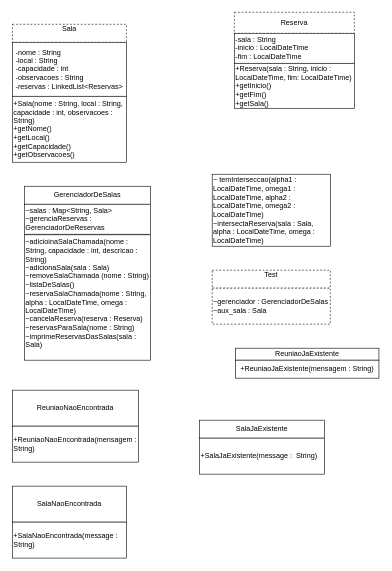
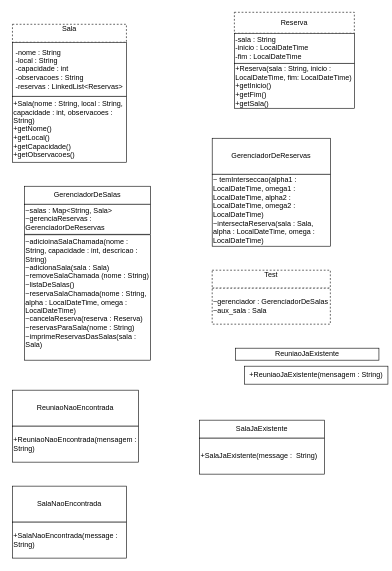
  <mxCell id="0" />
  <mxCell id="1" parent="0" />
  <mxCell id="2" value="&lt;div&gt;Sala&lt;/div&gt;&lt;div&gt;&lt;br&gt;&lt;/div&gt;" style="rounded=0;whiteSpace=wrap;html=1;dashed=1;" vertex="1" parent="1"><mxGeometry x="20" y="40" width="190" height="30" as="geometry" /></mxCell>
  <mxCell id="3" value="&lt;div align=&quot;left&quot;&gt;-nome : String&lt;/div&gt;&lt;div align=&quot;left&quot;&gt;-local : String&lt;/div&gt;&lt;div align=&quot;left&quot;&gt;-capacidade : int&lt;/div&gt;&lt;div align=&quot;left&quot;&gt;-observacoes : String&lt;/div&gt;&lt;div align=&quot;left&quot;&gt;-reservas : LinkedList&amp;lt;Reservas&amp;gt;&lt;/div&gt;" style="rounded=0;whiteSpace=wrap;html=1;labelPosition=center;verticalLabelPosition=middle;align=center;verticalAlign=middle;textDirection=ltr;" vertex="1" parent="1"><mxGeometry x="20" y="70" width="190" height="90" as="geometry" /></mxCell>
  <mxCell id="4" value="&lt;div&gt;&lt;br&gt;&lt;/div&gt;&lt;div&gt;&lt;br&gt;&lt;/div&gt;&lt;div&gt;+Sala(nome : String, local : String, capacidade : int, observacoes : String)&lt;/div&gt;&lt;div&gt;+getNome()&lt;/div&gt;&lt;div&gt;+getLocal()&lt;/div&gt;&lt;div&gt;+getCapacidade()&lt;/div&gt;&lt;div&gt;+getObservacoes()&lt;br&gt;&lt;/div&gt;&lt;div&gt;&lt;br&gt;&lt;/div&gt;&lt;div&gt;&lt;br&gt;&lt;/div&gt;" style="rounded=0;whiteSpace=wrap;html=1;align=left;" vertex="1" parent="1"><mxGeometry x="20" y="160" width="190" height="110" as="geometry" /></mxCell>
  <mxCell id="5" value="&lt;div align=&quot;center&quot;&gt;Reserva&lt;/div&gt;" style="rounded=0;whiteSpace=wrap;html=1;align=center;textDirection=ltr;dashed=1;" vertex="1" parent="1"><mxGeometry x="390" y="20" width="200" height="35" as="geometry" /></mxCell>
  <mxCell id="6" value="&lt;div&gt;-sala : String&lt;/div&gt;&lt;div&gt;-inicio : LocalDateTime&lt;/div&gt;&lt;div&gt;-fim : LocalDateTime&lt;/div&gt;" style="rounded=0;whiteSpace=wrap;html=1;align=left;" vertex="1" parent="1"><mxGeometry x="390" y="55" width="200" height="50" as="geometry" /></mxCell>
  <mxCell id="7" value="&lt;div&gt;+Reserva(sala : String, inicio : LocalDateTime, fim: LocalDateTime)&lt;/div&gt;&lt;div&gt;+getInicio()&lt;/div&gt;&lt;div&gt;+getFim()&lt;/div&gt;&lt;div&gt;+getSala()&lt;br&gt;&lt;/div&gt;" style="rounded=0;whiteSpace=wrap;html=1;align=left;" vertex="1" parent="1"><mxGeometry x="390" y="105" width="200" height="75" as="geometry" /></mxCell>
+ <mxCell id="8" value="GerenciadorDeReservas" style="rounded=0;whiteSpace=wrap;html=1;align=center;" vertex="1" parent="1"><mxGeometry x="353" y="230" width="197" height="60" as="geometry" /></mxCell>
  <mxCell id="9" value="&lt;div&gt;~ temInterseccao(alpha1 : LocalDateTime, omega1 : LocalDateTime, alpha2 : LocalDateTime, omega2 : LocalDateTime)&lt;/div&gt;&lt;div&gt;~intersectaReserva(sala : Sala, alpha : LocalDateTime, omega : LocalDateTime)&lt;br&gt;&lt;/div&gt;" style="rounded=0;whiteSpace=wrap;html=1;align=left;" vertex="1" parent="1"><mxGeometry x="353" y="290" width="197" height="120" as="geometry" /></mxCell>
  <mxCell id="10" value="GerenciadorDeSalas" style="rounded=0;whiteSpace=wrap;html=1;align=center;" vertex="1" parent="1"><mxGeometry x="40" y="310" width="210" height="30" as="geometry" /></mxCell>
  <mxCell id="11" value="&lt;div&gt;~salas : Map&amp;lt;String, Sala&amp;gt;&lt;/div&gt;&lt;div&gt;~gerenciaReservas : GerenciadorDeReservas&lt;/div&gt;" style="rounded=0;whiteSpace=wrap;html=1;align=left;" vertex="1" parent="1"><mxGeometry x="40" y="340" width="210" height="50" as="geometry" /></mxCell>
  <mxCell id="12" value="&lt;div&gt;~adicioinaSalaChamada(nome : String, capacidade : int, descricao : String)&lt;/div&gt;&lt;div&gt;~adicionaSala(sala : Sala)&lt;/div&gt;&lt;div&gt;~removeSalaChamada (nome : String)&lt;/div&gt;&lt;div&gt;~listaDeSalas()&lt;/div&gt;&lt;div&gt;~reservaSalaChamada(nome : String, alpha : LocalDateTime, omega : LocalDateTime)&lt;/div&gt;&lt;div&gt;~cancelaReserva(reserva : Reserva)&lt;/div&gt;&lt;div&gt;~reservasParaSala(nome : String)&lt;/div&gt;&lt;div&gt;~imprimeReservasDasSalas(sala : Sala)&lt;br&gt;&lt;/div&gt;&lt;div&gt;&lt;br&gt;&lt;/div&gt;" style="rounded=0;whiteSpace=wrap;html=1;align=left;" vertex="1" parent="1"><mxGeometry x="40" y="391" width="210" height="209" as="geometry" /></mxCell>
  <mxCell id="13" value="&lt;div&gt;Test&lt;/div&gt;&lt;div&gt;&lt;br&gt;&lt;/div&gt;" style="rounded=0;whiteSpace=wrap;html=1;align=center;dashed=1;" vertex="1" parent="1"><mxGeometry x="353" y="450" width="197" height="30" as="geometry" /></mxCell>
  <mxCell id="14" value="&lt;div&gt;~gerenciador : GerenciadorDeSalas&lt;/div&gt;&lt;div&gt;~aux_sala : Sala&lt;br&gt;&lt;/div&gt;" style="rounded=0;whiteSpace=wrap;html=1;align=left;dashed=1;" vertex="1" parent="1"><mxGeometry x="353" y="480" width="197" height="60" as="geometry" /></mxCell>
  <mxCell id="15" value="ReuniaoJaExistente" style="rounded=0;whiteSpace=wrap;html=1;align=center;" vertex="1" parent="1"><mxGeometry x="392" y="580" width="239" height="20" as="geometry" /></mxCell>
- <mxCell id="16" value="+ReuniaoJaExistente(mensagem : String)" style="rounded=0;whiteSpace=wrap;html=1;align=center;" vertex="1" parent="1"><mxGeometry x="392" y="600" width="239" height="30" as="geometry" /></mxCell>
+ <mxCell id="16" value="+ReuniaoJaExistente(mensagem : String)" style="rounded=0;whiteSpace=wrap;html=1;align=center;" vertex="1" parent="1"><mxGeometry x="407" y="610" width="239" height="30" as="geometry" /></mxCell>
  <mxCell id="17" value="ReuniaoNaoEncontrada" style="rounded=0;whiteSpace=wrap;html=1;align=center;" vertex="1" parent="1"><mxGeometry x="20" y="650" width="210" height="60" as="geometry" /></mxCell>
  <mxCell id="18" value="+ReuniaoNaoEncontrada(mensagem : String)" style="rounded=0;whiteSpace=wrap;html=1;align=left;" vertex="1" parent="1"><mxGeometry x="20" y="710" width="210" height="60" as="geometry" /></mxCell>
  <mxCell id="19" value="SalaJaExistente" style="rounded=0;whiteSpace=wrap;html=1;align=center;" vertex="1" parent="1"><mxGeometry x="332" y="700" width="208" height="30" as="geometry" /></mxCell>
  <mxCell id="20" value="+SalaJaExistente(message :&amp;nbsp; String)" style="rounded=0;whiteSpace=wrap;html=1;align=left;" vertex="1" parent="1"><mxGeometry x="332" y="730" width="208" height="60" as="geometry" /></mxCell>
  <mxCell id="21" value="SalaNaoEncontrada" style="rounded=0;whiteSpace=wrap;html=1;align=center;" vertex="1" parent="1"><mxGeometry x="20" y="810" width="190" height="60" as="geometry" /></mxCell>
  <mxCell id="22" value="+SalaNaoEncontrada(message : String)" style="rounded=0;whiteSpace=wrap;html=1;align=left;" vertex="1" parent="1"><mxGeometry x="20" y="870" width="190" height="60" as="geometry" /></mxCell>
